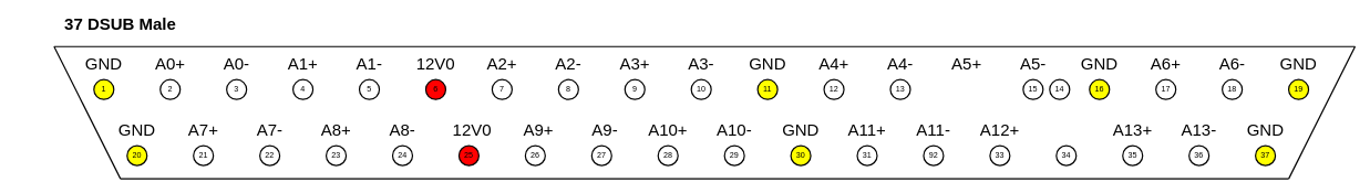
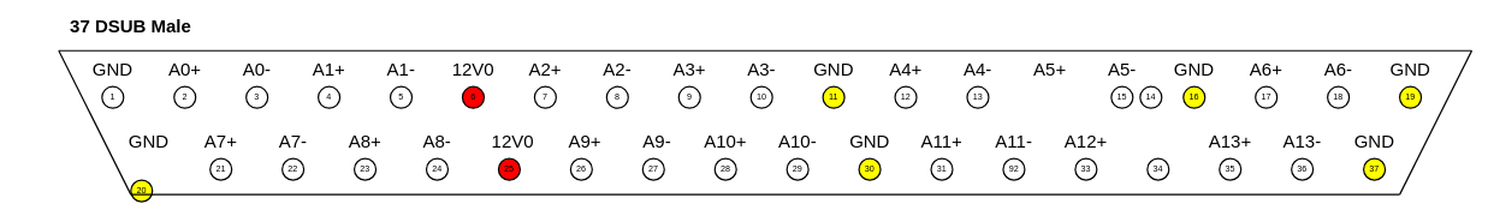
  <mxCell id="0" />
  <mxCell id="1" parent="0" />
- <mxCell id="2" value="1" style="ellipse;whiteSpace=wrap;html=1;aspect=fixed;strokeWidth=2;fillColor=#FFFF00;" vertex="1" parent="1"><mxGeometry x="140" y="120" width="30" height="30" as="geometry" /></mxCell>
+ <mxCell id="2" value="1" style="ellipse;whiteSpace=wrap;html=1;aspect=fixed;strokeWidth=2;fillColor=#ffffff;" vertex="1" parent="1"><mxGeometry x="140" y="120" width="30" height="30" as="geometry" /></mxCell>
  <mxCell id="3" value="2" style="ellipse;whiteSpace=wrap;html=1;aspect=fixed;strokeWidth=2;" vertex="1" parent="1"><mxGeometry x="240" y="120" width="30" height="30" as="geometry" /></mxCell>
- <mxCell id="4" value="20" style="ellipse;whiteSpace=wrap;html=1;aspect=fixed;strokeWidth=2;fillColor=#FFFF00;" vertex="1" parent="1"><mxGeometry x="190" y="220" width="30" height="30" as="geometry" /></mxCell>
+ <mxCell id="4" value="20" style="ellipse;whiteSpace=wrap;html=1;aspect=fixed;strokeWidth=2;fillColor=#FFFF00;" vertex="1" parent="1"><mxGeometry x="180" y="250" width="30" height="30" as="geometry" /></mxCell>
  <mxCell id="5" value="21" style="ellipse;whiteSpace=wrap;html=1;aspect=fixed;strokeWidth=2;" vertex="1" parent="1"><mxGeometry x="290" y="220" width="30" height="30" as="geometry" /></mxCell>
  <mxCell id="6" value="3" style="ellipse;whiteSpace=wrap;html=1;aspect=fixed;strokeWidth=2;" vertex="1" parent="1"><mxGeometry x="340" y="120" width="30" height="30" as="geometry" /></mxCell>
  <mxCell id="7" value="4" style="ellipse;whiteSpace=wrap;html=1;aspect=fixed;strokeWidth=2;" vertex="1" parent="1"><mxGeometry x="440" y="120" width="30" height="30" as="geometry" /></mxCell>
  <mxCell id="8" value="22" style="ellipse;whiteSpace=wrap;html=1;aspect=fixed;strokeWidth=2;" vertex="1" parent="1"><mxGeometry x="390" y="220" width="30" height="30" as="geometry" /></mxCell>
  <mxCell id="9" value="23" style="ellipse;whiteSpace=wrap;html=1;aspect=fixed;strokeWidth=2;" vertex="1" parent="1"><mxGeometry x="490" y="220" width="30" height="30" as="geometry" /></mxCell>
  <mxCell id="10" value="5" style="ellipse;whiteSpace=wrap;html=1;aspect=fixed;strokeWidth=2;" vertex="1" parent="1"><mxGeometry x="540" y="120" width="30" height="30" as="geometry" /></mxCell>
  <mxCell id="11" value="24" style="ellipse;whiteSpace=wrap;html=1;aspect=fixed;strokeWidth=2;" vertex="1" parent="1"><mxGeometry x="590" y="220" width="30" height="30" as="geometry" /></mxCell>
  <mxCell id="12" value="6" style="ellipse;whiteSpace=wrap;html=1;aspect=fixed;strokeWidth=2;fillColor=#FF0000;" vertex="1" parent="1"><mxGeometry x="640" y="120" width="30" height="30" as="geometry" /></mxCell>
  <mxCell id="13" value="7" style="ellipse;whiteSpace=wrap;html=1;aspect=fixed;strokeWidth=2;" vertex="1" parent="1"><mxGeometry x="740" y="120" width="30" height="30" as="geometry" /></mxCell>
  <mxCell id="14" value="25" style="ellipse;whiteSpace=wrap;html=1;aspect=fixed;strokeWidth=2;fillColor=#FF0000;" vertex="1" parent="1"><mxGeometry x="690" y="220" width="30" height="30" as="geometry" /></mxCell>
  <mxCell id="15" value="26" style="ellipse;whiteSpace=wrap;html=1;aspect=fixed;strokeWidth=2;" vertex="1" parent="1"><mxGeometry x="790" y="220" width="30" height="30" as="geometry" /></mxCell>
  <mxCell id="16" value="27" style="ellipse;whiteSpace=wrap;html=1;aspect=fixed;strokeWidth=2;" vertex="1" parent="1"><mxGeometry x="890" y="220" width="30" height="30" as="geometry" /></mxCell>
  <mxCell id="17" value="9" style="ellipse;whiteSpace=wrap;html=1;aspect=fixed;strokeWidth=2;" vertex="1" parent="1"><mxGeometry x="940" y="120" width="30" height="30" as="geometry" /></mxCell>
  <mxCell id="18" value="10" style="ellipse;whiteSpace=wrap;html=1;aspect=fixed;strokeWidth=2;" vertex="1" parent="1"><mxGeometry x="1040" y="120" width="30" height="30" as="geometry" /></mxCell>
  <mxCell id="19" value="28" style="ellipse;whiteSpace=wrap;html=1;aspect=fixed;strokeWidth=2;" vertex="1" parent="1"><mxGeometry x="990" y="220" width="30" height="30" as="geometry" /></mxCell>
  <mxCell id="20" value="29" style="ellipse;whiteSpace=wrap;html=1;aspect=fixed;strokeWidth=2;" vertex="1" parent="1"><mxGeometry x="1090" y="220" width="30" height="30" as="geometry" /></mxCell>
  <mxCell id="21" value="11" style="ellipse;whiteSpace=wrap;html=1;aspect=fixed;strokeWidth=2;fillColor=#FFFF00;" vertex="1" parent="1"><mxGeometry x="1140" y="120" width="30" height="30" as="geometry" /></mxCell>
  <mxCell id="22" value="30" style="ellipse;whiteSpace=wrap;html=1;aspect=fixed;strokeWidth=2;fillColor=#FFFF00;" vertex="1" parent="1"><mxGeometry x="1190" y="220" width="30" height="30" as="geometry" /></mxCell>
  <mxCell id="23" value="12" style="ellipse;whiteSpace=wrap;html=1;aspect=fixed;strokeWidth=2;" vertex="1" parent="1"><mxGeometry x="1240" y="120" width="30" height="30" as="geometry" /></mxCell>
  <mxCell id="24" value="13" style="ellipse;whiteSpace=wrap;html=1;aspect=fixed;strokeWidth=2;" vertex="1" parent="1"><mxGeometry x="1340" y="120" width="30" height="30" as="geometry" /></mxCell>
  <mxCell id="25" value="31" style="ellipse;whiteSpace=wrap;html=1;aspect=fixed;strokeWidth=2;" vertex="1" parent="1"><mxGeometry x="1290" y="220" width="30" height="30" as="geometry" /></mxCell>
  <mxCell id="26" value="92" style="ellipse;whiteSpace=wrap;html=1;aspect=fixed;strokeWidth=2;fillColor=#FFFFFF;" vertex="1" parent="1"><mxGeometry x="1390" y="220" width="30" height="30" as="geometry" /></mxCell>
  <mxCell id="27" value="8" style="ellipse;whiteSpace=wrap;html=1;aspect=fixed;strokeWidth=2;" vertex="1" parent="1"><mxGeometry x="840" y="120" width="30" height="30" as="geometry" /></mxCell>
  <mxCell id="28" value="15" style="ellipse;whiteSpace=wrap;html=1;aspect=fixed;strokeWidth=2;" vertex="1" parent="1"><mxGeometry x="1540" y="120" width="30" height="30" as="geometry" /></mxCell>
  <mxCell id="29" value="16" style="ellipse;whiteSpace=wrap;html=1;aspect=fixed;strokeWidth=2;fillColor=#FFFF00;" vertex="1" parent="1"><mxGeometry x="1640" y="120" width="30" height="30" as="geometry" /></mxCell>
  <mxCell id="30" value="34" style="ellipse;whiteSpace=wrap;html=1;aspect=fixed;strokeWidth=2;" vertex="1" parent="1"><mxGeometry x="1590" y="220" width="30" height="30" as="geometry" /></mxCell>
  <mxCell id="31" value="35" style="ellipse;whiteSpace=wrap;html=1;aspect=fixed;strokeWidth=2;" vertex="1" parent="1"><mxGeometry x="1690" y="220" width="30" height="30" as="geometry" /></mxCell>
  <mxCell id="32" value="17" style="ellipse;whiteSpace=wrap;html=1;aspect=fixed;strokeWidth=2;" vertex="1" parent="1"><mxGeometry x="1740" y="120" width="30" height="30" as="geometry" /></mxCell>
  <mxCell id="33" value="36" style="ellipse;whiteSpace=wrap;html=1;aspect=fixed;strokeWidth=2;" vertex="1" parent="1"><mxGeometry x="1790" y="220" width="30" height="30" as="geometry" /></mxCell>
  <mxCell id="34" value="18" style="ellipse;whiteSpace=wrap;html=1;aspect=fixed;strokeWidth=2;" vertex="1" parent="1"><mxGeometry x="1840" y="120" width="30" height="30" as="geometry" /></mxCell>
  <mxCell id="35" value="19" style="ellipse;whiteSpace=wrap;html=1;aspect=fixed;strokeWidth=2;fillColor=#FFFF00;" vertex="1" parent="1"><mxGeometry x="1940" y="120" width="30" height="30" as="geometry" /></mxCell>
  <mxCell id="36" value="37" style="ellipse;whiteSpace=wrap;html=1;aspect=fixed;strokeWidth=2;fillColor=#FFFF00;" vertex="1" parent="1"><mxGeometry x="1890" y="220" width="30" height="30" as="geometry" /></mxCell>
  <mxCell id="37" value="14" style="ellipse;whiteSpace=wrap;html=1;aspect=fixed;strokeWidth=2;" vertex="1" parent="1"><mxGeometry x="1580" y="120" width="30" height="30" as="geometry" /></mxCell>
  <mxCell id="38" value="33" style="ellipse;whiteSpace=wrap;html=1;aspect=fixed;strokeWidth=2;" vertex="1" parent="1"><mxGeometry x="1490" y="220" width="30" height="30" as="geometry" /></mxCell>
  <mxCell id="39" value="&lt;b&gt;&lt;font style=&quot;font-size: 25px;&quot;&gt;37 DSUB Male&lt;/font&gt;&lt;/b&gt;" style="text;html=1;align=center;verticalAlign=middle;whiteSpace=wrap;rounded=0;" vertex="1" parent="1"><mxGeometry x="20" y="20" width="320" height="30" as="geometry" /></mxCell>
  <mxCell id="40" value="&lt;span&gt;&lt;font style=&quot;font-size: 25px;&quot;&gt;GND&lt;/font&gt;&lt;/span&gt;" style="text;html=1;align=center;verticalAlign=middle;whiteSpace=wrap;rounded=0;fontStyle=0" vertex="1" parent="1"><mxGeometry x="115" y="80" width="80" height="30" as="geometry" /></mxCell>
  <mxCell id="41" value="&lt;span&gt;&lt;font style=&quot;font-size: 25px;&quot;&gt;GND&lt;/font&gt;&lt;/span&gt;" style="text;html=1;align=center;verticalAlign=middle;whiteSpace=wrap;rounded=0;fontStyle=0" vertex="1" parent="1"><mxGeometry x="165" y="180" width="80" height="30" as="geometry" /></mxCell>
  <mxCell id="42" value="&lt;span&gt;&lt;font style=&quot;font-size: 25px;&quot;&gt;GND&lt;/font&gt;&lt;/span&gt;" style="text;html=1;align=center;verticalAlign=middle;whiteSpace=wrap;rounded=0;fontStyle=0" vertex="1" parent="1"><mxGeometry x="1915" y="80" width="80" height="30" as="geometry" /></mxCell>
  <mxCell id="43" value="&lt;span&gt;&lt;font style=&quot;font-size: 25px;&quot;&gt;GND&lt;/font&gt;&lt;/span&gt;" style="text;html=1;align=center;verticalAlign=middle;whiteSpace=wrap;rounded=0;fontStyle=0" vertex="1" parent="1"><mxGeometry x="1865" y="180" width="80" height="30" as="geometry" /></mxCell>
  <mxCell id="44" value="&lt;span&gt;&lt;font style=&quot;font-size: 25px;&quot;&gt;A0+&lt;/font&gt;&lt;/span&gt;" style="text;html=1;align=center;verticalAlign=middle;whiteSpace=wrap;rounded=0;fontStyle=0" vertex="1" parent="1"><mxGeometry x="215" y="80" width="80" height="30" as="geometry" /></mxCell>
  <mxCell id="45" value="&lt;span&gt;&lt;font style=&quot;font-size: 25px;&quot;&gt;A0-&lt;/font&gt;&lt;/span&gt;" style="text;html=1;align=center;verticalAlign=middle;whiteSpace=wrap;rounded=0;fontStyle=0" vertex="1" parent="1"><mxGeometry x="315" y="80" width="80" height="30" as="geometry" /></mxCell>
  <mxCell id="46" value="&lt;span style=&quot;font-size: 25px;&quot;&gt;A7-&lt;/span&gt;" style="text;html=1;align=center;verticalAlign=middle;whiteSpace=wrap;rounded=0;fontStyle=0" vertex="1" parent="1"><mxGeometry x="365" y="180" width="80" height="30" as="geometry" /></mxCell>
  <mxCell id="47" value="&lt;span&gt;&lt;font style=&quot;font-size: 25px;&quot;&gt;A7+&lt;/font&gt;&lt;/span&gt;" style="text;html=1;align=center;verticalAlign=middle;whiteSpace=wrap;rounded=0;fontStyle=0" vertex="1" parent="1"><mxGeometry x="265" y="180" width="80" height="30" as="geometry" /></mxCell>
  <mxCell id="48" value="&lt;span style=&quot;font-size: 25px;&quot;&gt;A1+&lt;/span&gt;" style="text;html=1;align=center;verticalAlign=middle;whiteSpace=wrap;rounded=0;fontStyle=0" vertex="1" parent="1"><mxGeometry x="415" y="80" width="80" height="30" as="geometry" /></mxCell>
  <mxCell id="49" value="&lt;span&gt;&lt;font style=&quot;font-size: 25px;&quot;&gt;A8+&lt;/font&gt;&lt;/span&gt;" style="text;html=1;align=center;verticalAlign=middle;whiteSpace=wrap;rounded=0;fontStyle=0" vertex="1" parent="1"><mxGeometry x="465" y="180" width="80" height="30" as="geometry" /></mxCell>
  <mxCell id="50" value="&lt;span&gt;&lt;font style=&quot;font-size: 25px;&quot;&gt;A1-&lt;/font&gt;&lt;/span&gt;" style="text;html=1;align=center;verticalAlign=middle;whiteSpace=wrap;rounded=0;fontStyle=0" vertex="1" parent="1"><mxGeometry x="515" y="80" width="80" height="30" as="geometry" /></mxCell>
  <mxCell id="51" value="&lt;span style=&quot;font-size: 25px;&quot;&gt;12V0&lt;/span&gt;" style="text;html=1;align=center;verticalAlign=middle;whiteSpace=wrap;rounded=0;fontStyle=0" vertex="1" parent="1"><mxGeometry x="615" y="80" width="80" height="30" as="geometry" /></mxCell>
  <mxCell id="52" value="&lt;span style=&quot;font-size: 25px;&quot;&gt;A2+&lt;/span&gt;" style="text;html=1;align=center;verticalAlign=middle;whiteSpace=wrap;rounded=0;fontStyle=0" vertex="1" parent="1"><mxGeometry x="715" y="80" width="80" height="30" as="geometry" /></mxCell>
  <mxCell id="53" value="&lt;span style=&quot;font-size: 25px;&quot;&gt;A2-&lt;/span&gt;" style="text;html=1;align=center;verticalAlign=middle;whiteSpace=wrap;rounded=0;fontStyle=0" vertex="1" parent="1"><mxGeometry x="815" y="80" width="80" height="30" as="geometry" /></mxCell>
  <mxCell id="54" value="&lt;span style=&quot;font-size: 25px;&quot;&gt;A3+&lt;/span&gt;" style="text;html=1;align=center;verticalAlign=middle;whiteSpace=wrap;rounded=0;fontStyle=0" vertex="1" parent="1"><mxGeometry x="915" y="80" width="80" height="30" as="geometry" /></mxCell>
  <mxCell id="55" value="&lt;span style=&quot;font-size: 25px;&quot;&gt;A3-&lt;/span&gt;" style="text;html=1;align=center;verticalAlign=middle;whiteSpace=wrap;rounded=0;fontStyle=0" vertex="1" parent="1"><mxGeometry x="1015" y="80" width="80" height="30" as="geometry" /></mxCell>
  <mxCell id="56" value="&lt;span style=&quot;font-size: 25px;&quot;&gt;GND&lt;/span&gt;" style="text;html=1;align=center;verticalAlign=middle;whiteSpace=wrap;rounded=0;fontStyle=0" vertex="1" parent="1"><mxGeometry x="1115" y="80" width="80" height="30" as="geometry" /></mxCell>
  <mxCell id="57" value="&lt;span style=&quot;font-size: 25px;&quot;&gt;A4+&lt;/span&gt;" style="text;html=1;align=center;verticalAlign=middle;whiteSpace=wrap;rounded=0;fontStyle=0" vertex="1" parent="1"><mxGeometry x="1215" y="80" width="80" height="30" as="geometry" /></mxCell>
  <mxCell id="58" value="&lt;span style=&quot;font-size: 25px;&quot;&gt;A4-&lt;/span&gt;" style="text;html=1;align=center;verticalAlign=middle;whiteSpace=wrap;rounded=0;fontStyle=0" vertex="1" parent="1"><mxGeometry x="1315" y="80" width="80" height="30" as="geometry" /></mxCell>
  <mxCell id="59" value="&lt;span style=&quot;font-size: 25px;&quot;&gt;A5+&lt;/span&gt;" style="text;html=1;align=center;verticalAlign=middle;whiteSpace=wrap;rounded=0;fontStyle=0" vertex="1" parent="1"><mxGeometry x="1415" y="80" width="80" height="30" as="geometry" /></mxCell>
  <mxCell id="60" value="&lt;span style=&quot;font-size: 25px;&quot;&gt;A5-&lt;/span&gt;" style="text;html=1;align=center;verticalAlign=middle;whiteSpace=wrap;rounded=0;fontStyle=0" vertex="1" parent="1"><mxGeometry x="1515" y="80" width="80" height="30" as="geometry" /></mxCell>
  <mxCell id="61" value="&lt;span style=&quot;font-size: 25px;&quot;&gt;GND&lt;/span&gt;" style="text;html=1;align=center;verticalAlign=middle;whiteSpace=wrap;rounded=0;fontStyle=0" vertex="1" parent="1"><mxGeometry x="1615" y="80" width="80" height="30" as="geometry" /></mxCell>
  <mxCell id="62" value="&lt;span style=&quot;font-size: 25px;&quot;&gt;A6-&lt;/span&gt;" style="text;html=1;align=center;verticalAlign=middle;whiteSpace=wrap;rounded=0;fontStyle=0" vertex="1" parent="1"><mxGeometry x="1815" y="80" width="80" height="30" as="geometry" /></mxCell>
  <mxCell id="63" value="&lt;span style=&quot;font-size: 25px;&quot;&gt;A6+&lt;/span&gt;" style="text;html=1;align=center;verticalAlign=middle;whiteSpace=wrap;rounded=0;fontStyle=0" vertex="1" parent="1"><mxGeometry x="1715" y="80" width="80" height="30" as="geometry" /></mxCell>
  <mxCell id="64" value="&lt;span&gt;&lt;font style=&quot;font-size: 25px;&quot;&gt;A8-&lt;/font&gt;&lt;/span&gt;" style="text;html=1;align=center;verticalAlign=middle;whiteSpace=wrap;rounded=0;fontStyle=0" vertex="1" parent="1"><mxGeometry x="565" y="180" width="80" height="30" as="geometry" /></mxCell>
  <mxCell id="65" value="&lt;span&gt;&lt;font style=&quot;font-size: 25px;&quot;&gt;A9+&lt;/font&gt;&lt;/span&gt;" style="text;html=1;align=center;verticalAlign=middle;whiteSpace=wrap;rounded=0;fontStyle=0" vertex="1" parent="1"><mxGeometry x="770" y="180" width="80" height="30" as="geometry" /></mxCell>
  <mxCell id="66" value="&lt;span style=&quot;font-size: 25px;&quot;&gt;12V0&lt;/span&gt;" style="text;html=1;align=center;verticalAlign=middle;whiteSpace=wrap;rounded=0;fontStyle=0" vertex="1" parent="1"><mxGeometry x="670" y="180" width="80" height="30" as="geometry" /></mxCell>
  <mxCell id="67" value="&lt;span&gt;&lt;font style=&quot;font-size: 25px;&quot;&gt;A9-&lt;/font&gt;&lt;/span&gt;" style="text;html=1;align=center;verticalAlign=middle;whiteSpace=wrap;rounded=0;fontStyle=0" vertex="1" parent="1"><mxGeometry x="870" y="180" width="80" height="30" as="geometry" /></mxCell>
  <mxCell id="68" value="&lt;span style=&quot;font-size: 25px;&quot;&gt;A10+&lt;/span&gt;" style="text;html=1;align=center;verticalAlign=middle;whiteSpace=wrap;rounded=0;fontStyle=0" vertex="1" parent="1"><mxGeometry x="965" y="180" width="80" height="30" as="geometry" /></mxCell>
  <mxCell id="69" value="&lt;span style=&quot;font-size: 25px;&quot;&gt;GND&lt;/span&gt;" style="text;html=1;align=center;verticalAlign=middle;whiteSpace=wrap;rounded=0;fontStyle=0" vertex="1" parent="1"><mxGeometry x="1165" y="180" width="80" height="30" as="geometry" /></mxCell>
  <mxCell id="70" value="&lt;span style=&quot;font-size: 25px;&quot;&gt;A10-&lt;/span&gt;" style="text;html=1;align=center;verticalAlign=middle;whiteSpace=wrap;rounded=0;fontStyle=0" vertex="1" parent="1"><mxGeometry x="1065" y="180" width="80" height="30" as="geometry" /></mxCell>
  <mxCell id="71" value="&lt;span style=&quot;font-size: 25px;&quot;&gt;A11+&lt;/span&gt;" style="text;html=1;align=center;verticalAlign=middle;whiteSpace=wrap;rounded=0;fontStyle=0" vertex="1" parent="1"><mxGeometry x="1265" y="180" width="80" height="30" as="geometry" /></mxCell>
  <mxCell id="72" value="&lt;span&gt;&lt;font style=&quot;font-size: 25px;&quot;&gt;A11-&lt;/font&gt;&lt;/span&gt;" style="text;html=1;align=center;verticalAlign=middle;whiteSpace=wrap;rounded=0;fontStyle=0" vertex="1" parent="1"><mxGeometry x="1365" y="180" width="80" height="30" as="geometry" /></mxCell>
  <mxCell id="73" value="&lt;span style=&quot;font-size: 25px;&quot;&gt;A12+&lt;/span&gt;" style="text;html=1;align=center;verticalAlign=middle;whiteSpace=wrap;rounded=0;fontStyle=0" vertex="1" parent="1"><mxGeometry x="1465" y="180" width="80" height="30" as="geometry" /></mxCell>
  <mxCell id="74" value="&lt;span style=&quot;font-size: 25px;&quot;&gt;A13+&lt;/span&gt;" style="text;html=1;align=center;verticalAlign=middle;whiteSpace=wrap;rounded=0;fontStyle=0" vertex="1" parent="1"><mxGeometry x="1665" y="180" width="80" height="30" as="geometry" /></mxCell>
  <mxCell id="75" value="&lt;span style=&quot;font-size: 25px;&quot;&gt;A13-&lt;/span&gt;" style="text;html=1;align=center;verticalAlign=middle;whiteSpace=wrap;rounded=0;fontStyle=0" vertex="1" parent="1"><mxGeometry x="1765" y="180" width="80" height="30" as="geometry" /></mxCell>
  <mxCell id="76" value="" style="endArrow=none;html=1;rounded=0;strokeWidth=2;" edge="1" parent="1"><mxGeometry width="50" height="50" relative="1" as="geometry"><mxPoint x="180" y="270" as="sourcePoint" /><mxPoint x="1940" y="270" as="targetPoint" /></mxGeometry></mxCell>
  <mxCell id="77" value="" style="endArrow=none;html=1;rounded=0;strokeWidth=2;" edge="1" parent="1"><mxGeometry width="50" height="50" relative="1" as="geometry"><mxPoint x="80" y="70" as="sourcePoint" /><mxPoint x="2040" y="70" as="targetPoint" /></mxGeometry></mxCell>
  <mxCell id="78" value="" style="endArrow=none;html=1;rounded=0;strokeWidth=2;" edge="1" parent="1"><mxGeometry width="50" height="50" relative="1" as="geometry"><mxPoint x="80" y="70" as="sourcePoint" /><mxPoint x="180" y="270" as="targetPoint" /></mxGeometry></mxCell>
  <mxCell id="79" value="" style="endArrow=none;html=1;rounded=0;strokeWidth=2;" edge="1" parent="1"><mxGeometry width="50" height="50" relative="1" as="geometry"><mxPoint x="2040" y="70" as="sourcePoint" /><mxPoint x="1940" y="270" as="targetPoint" /></mxGeometry></mxCell>
